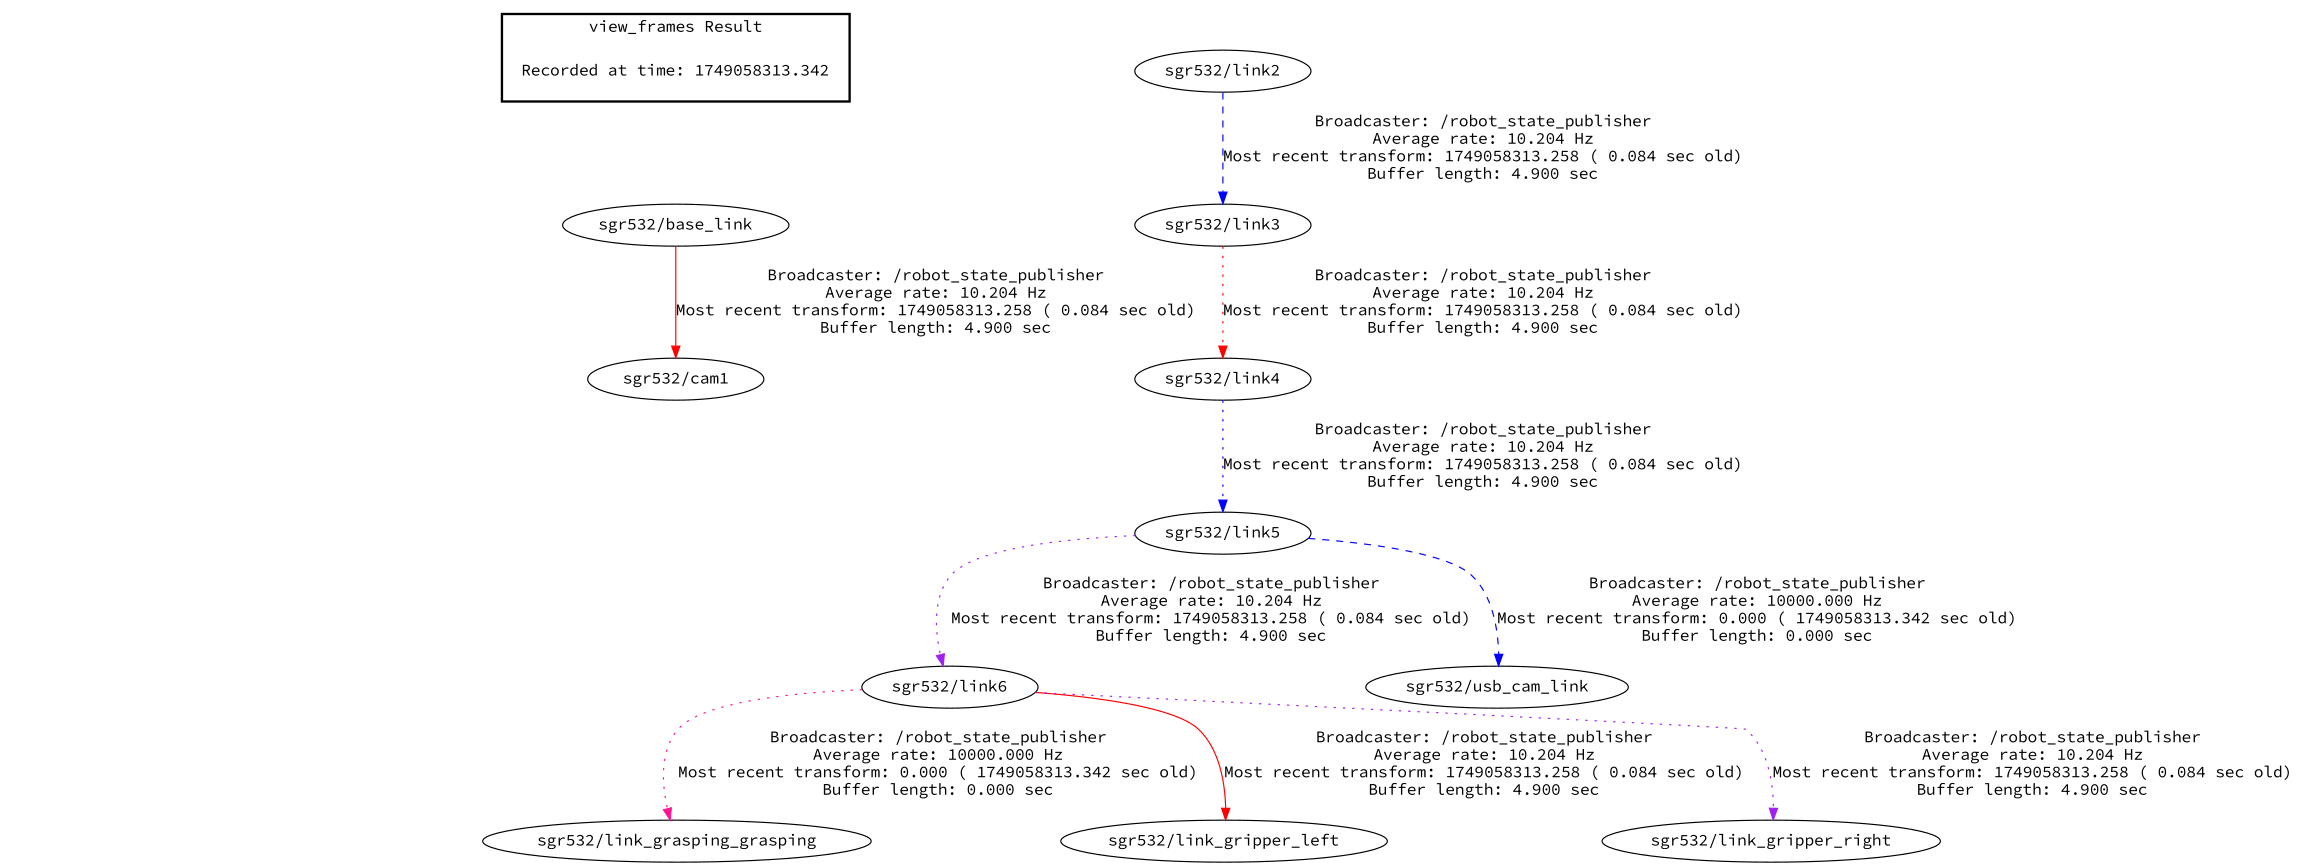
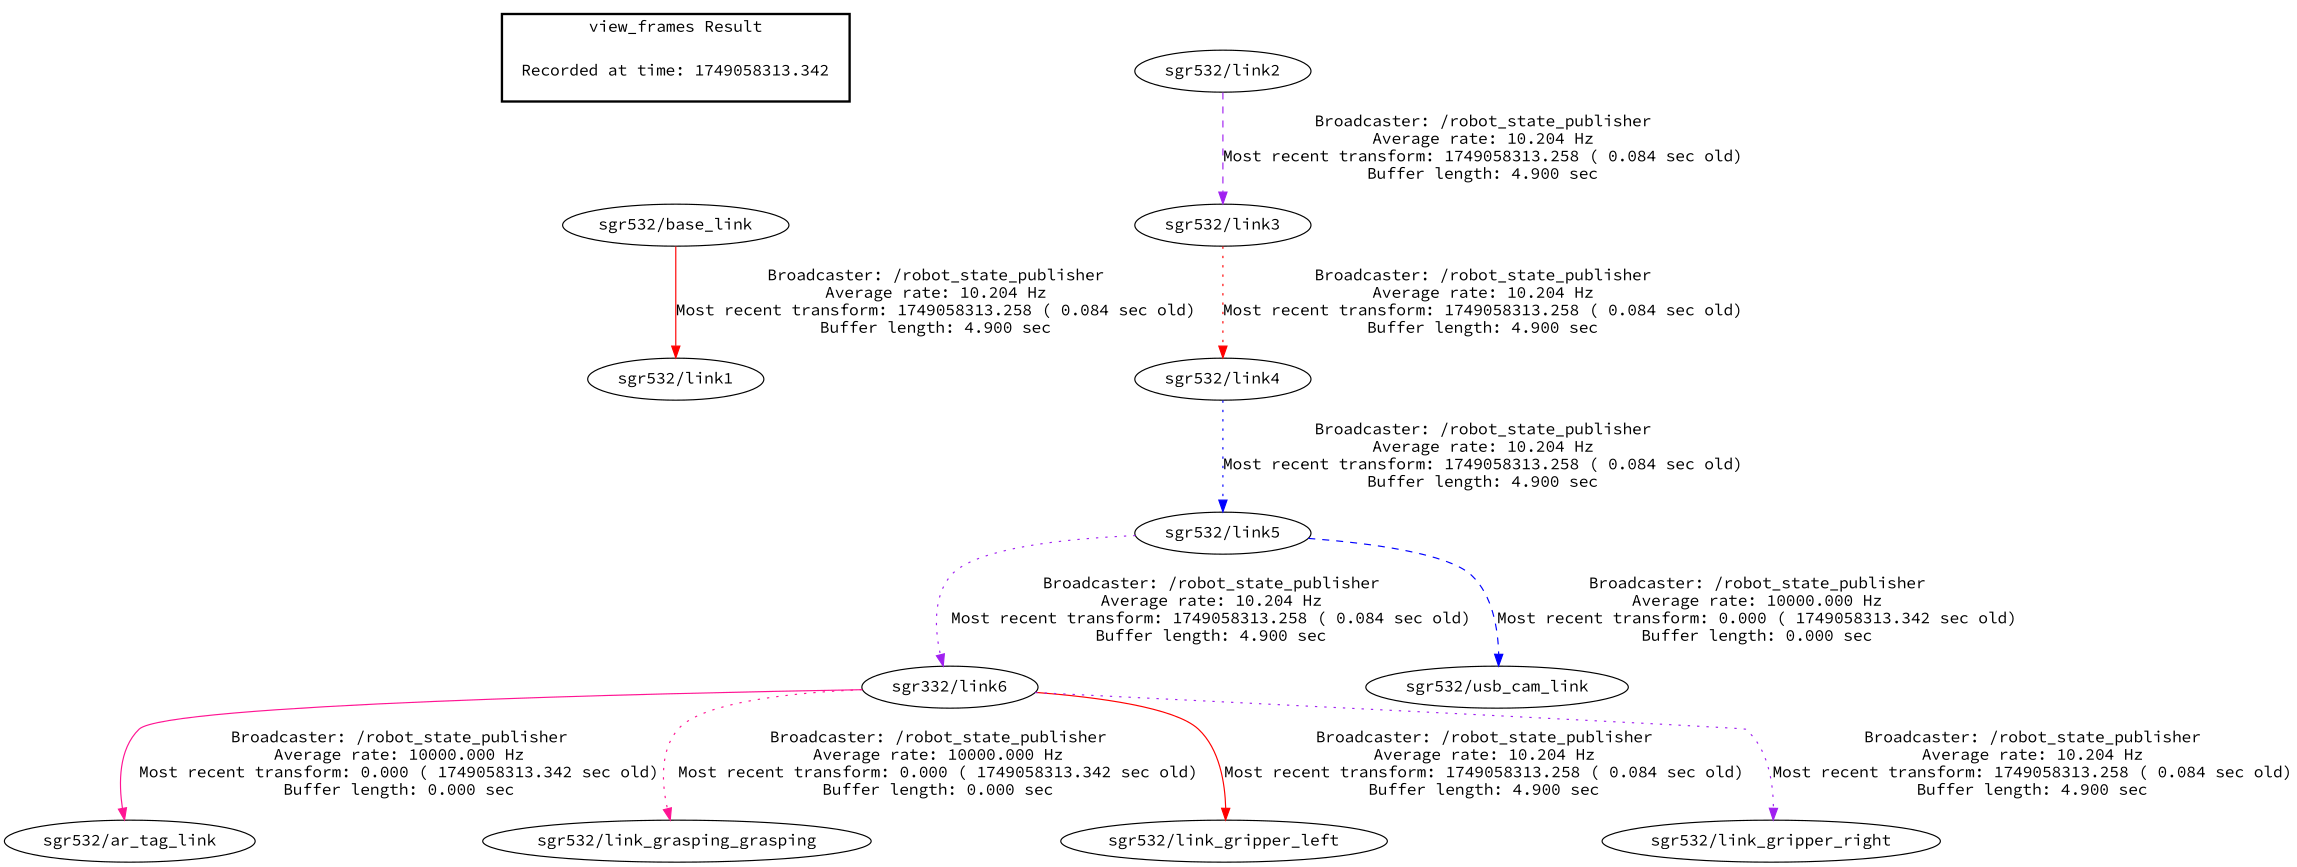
  digraph {
    fontname="Source Code Pro"
    node [fontname="Source Code Pro"]
    edge [fontname="Source Code Pro" style=dotted color=red]
    "Recorded at time: 1749058313.342" [shape=plaintext]
    "sgr532/base_link"
-   "sgr532/link6"
+   "sgr532/link6" [label="sgr332/link6"]
+   "sgr532/ar_tag_link"
    n5 [label="sgr532/link_grasping_grasping"]
    "sgr532/link_gripper_left"
    "sgr532/link_gripper_right"
    "sgr532/link5"
    "sgr532/usb_cam_link"
-   "sgr532/link1" [label="sgr532/cam1"]
+   "sgr532/link1"
    "sgr532/link2"
    "sgr532/link3"
    "sgr532/link4"
    subgraph cluster_1 {
      color=black
      label="view_frames Result"
      style=bold
      "Recorded at time: 1749058313.342"
    }
    "Recorded at time: 1749058313.342" -> "sgr532/base_link" [style=invis color=""]
    "sgr532/base_link" -> "sgr532/link1" [label="Broadcaster: /robot_state_publisher\nAverage rate: 10.204 Hz\nMost recent transform: 1749058313.258 ( 0.084 sec old)\nBuffer length: 4.900 sec\n" style=solid]
+   "sgr532/link6" -> "sgr532/ar_tag_link" [color=deeppink label="Broadcaster: /robot_state_publisher\nAverage rate: 10000.000 Hz\nMost recent transform: 0.000 ( 1749058313.342 sec old)\nBuffer length: 0.000 sec\n" style=solid]
    "sgr532/link6" -> n5 [color=deeppink label="Broadcaster: /robot_state_publisher\nAverage rate: 10000.000 Hz\nMost recent transform: 0.000 ( 1749058313.342 sec old)\nBuffer length: 0.000 sec\n"]
    "sgr532/link6" -> "sgr532/link_gripper_left" [label="Broadcaster: /robot_state_publisher\nAverage rate: 10.204 Hz\nMost recent transform: 1749058313.258 ( 0.084 sec old)\nBuffer length: 4.900 sec\n" style=solid]
    "sgr532/link6" -> "sgr532/link_gripper_right" [color=purple label="Broadcaster: /robot_state_publisher\nAverage rate: 10.204 Hz\nMost recent transform: 1749058313.258 ( 0.084 sec old)\nBuffer length: 4.900 sec\n"]
    "sgr532/link5" -> "sgr532/link6" [color=purple label="Broadcaster: /robot_state_publisher\nAverage rate: 10.204 Hz\nMost recent transform: 1749058313.258 ( 0.084 sec old)\nBuffer length: 4.900 sec\n"]
    "sgr532/link5" -> "sgr532/usb_cam_link" [color=blue label="Broadcaster: /robot_state_publisher\nAverage rate: 10000.000 Hz\nMost recent transform: 0.000 ( 1749058313.342 sec old)\nBuffer length: 0.000 sec\n" style=dashed]
-   "sgr532/link2" -> "sgr532/link3" [color=blue label="Broadcaster: /robot_state_publisher\nAverage rate: 10.204 Hz\nMost recent transform: 1749058313.258 ( 0.084 sec old)\nBuffer length: 4.900 sec\n" style=dashed]
+   "sgr532/link2" -> "sgr532/link3" [color=purple label="Broadcaster: /robot_state_publisher\nAverage rate: 10.204 Hz\nMost recent transform: 1749058313.258 ( 0.084 sec old)\nBuffer length: 4.900 sec\n" style=dashed]
    "sgr532/link3" -> "sgr532/link4" [label="Broadcaster: /robot_state_publisher\nAverage rate: 10.204 Hz\nMost recent transform: 1749058313.258 ( 0.084 sec old)\nBuffer length: 4.900 sec\n"]
    "sgr532/link4" -> "sgr532/link5" [color=blue label="Broadcaster: /robot_state_publisher\nAverage rate: 10.204 Hz\nMost recent transform: 1749058313.258 ( 0.084 sec old)\nBuffer length: 4.900 sec\n"]
  }
